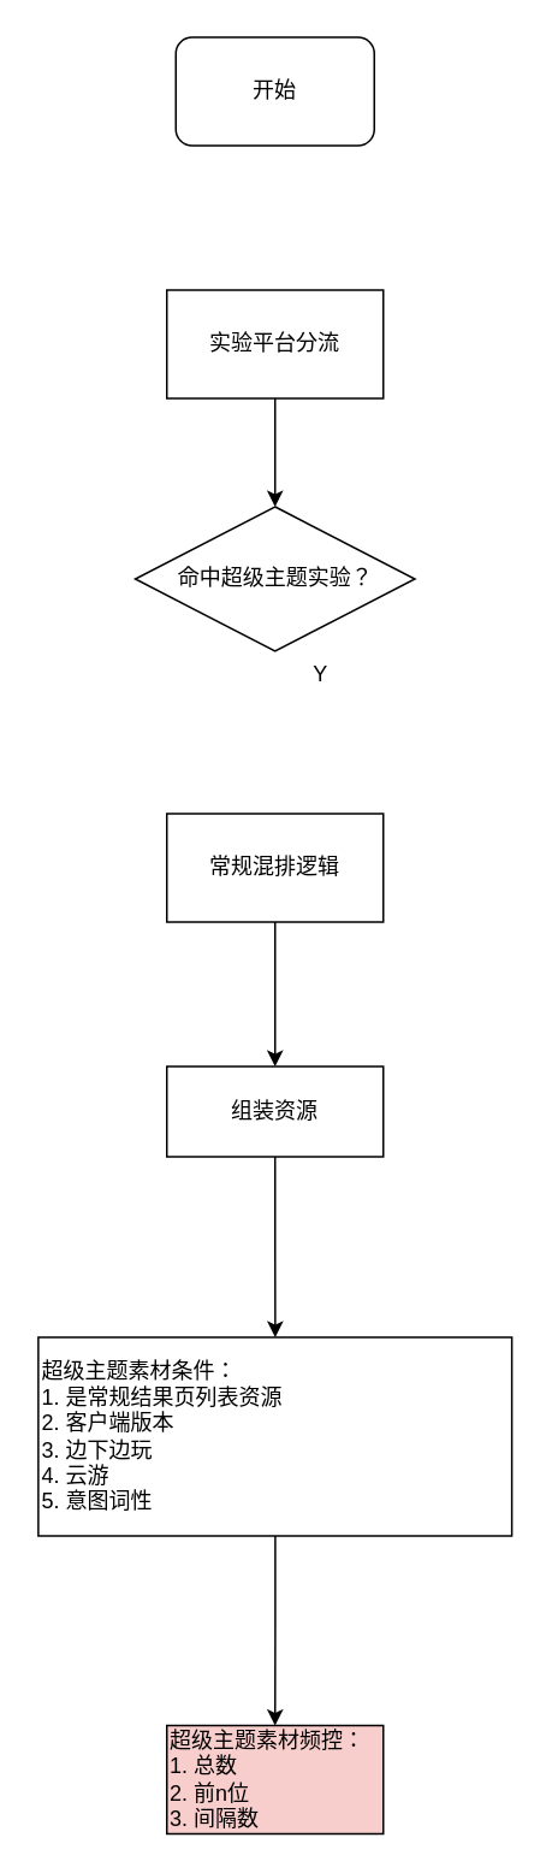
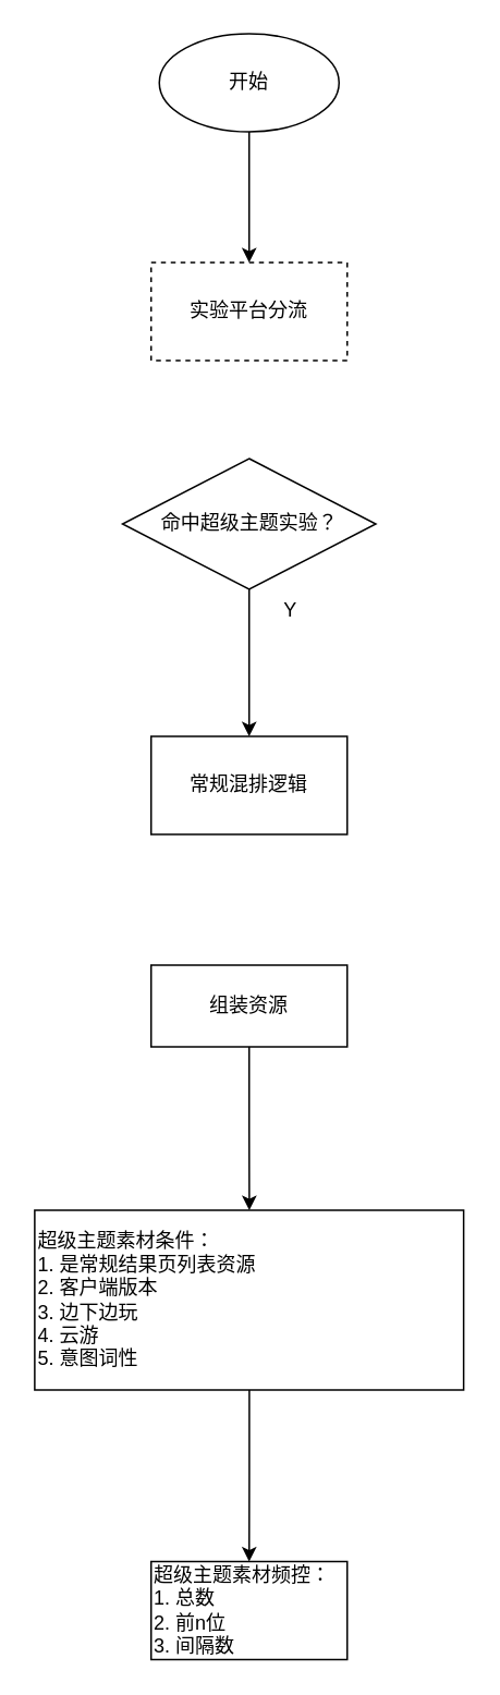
  <mxCell id="0" />
  <mxCell id="1" parent="0" />
- <mxCell id="3" value="开始" style="whiteSpace=wrap;html=1;rounded=1;" vertex="1" parent="1"><mxGeometry x="97" y="20" width="110" height="60" as="geometry" /></mxCell>
- <mxCell id="4" value="" style="edgeStyle=orthogonalEdgeStyle;rounded=0;orthogonalLoop=1;jettySize=auto;html=1;" edge="1" parent="1" source="5" target="7"><mxGeometry relative="1" as="geometry" /></mxCell>
- <mxCell id="5" value="实验平台分流" style="whiteSpace=wrap;html=1;" vertex="1" parent="1"><mxGeometry x="92" y="160" width="120" height="60" as="geometry" /></mxCell>
+ <mxCell id="2" value="" style="edgeStyle=orthogonalEdgeStyle;rounded=0;orthogonalLoop=1;jettySize=auto;html=1;" edge="1" parent="1" source="3" target="5"><mxGeometry relative="1" as="geometry" /></mxCell>
+ <mxCell id="3" value="开始" style="ellipse;whiteSpace=wrap;html=1;" vertex="1" parent="1"><mxGeometry x="97" y="20" width="110" height="60" as="geometry" /></mxCell>
+ <mxCell id="5" value="实验平台分流" style="whiteSpace=wrap;html=1;dashed=1;" vertex="1" parent="1"><mxGeometry x="92" y="160" width="120" height="60" as="geometry" /></mxCell>
+ <mxCell id="6" value="" style="edgeStyle=orthogonalEdgeStyle;rounded=0;orthogonalLoop=1;jettySize=auto;html=1;" edge="1" parent="1" source="7" target="9"><mxGeometry relative="1" as="geometry" /></mxCell>
  <mxCell id="7" value="命中超级主题实验？" style="rhombus;whiteSpace=wrap;html=1;" vertex="1" parent="1"><mxGeometry x="74.5" y="280" width="155" height="80" as="geometry" /></mxCell>
- <mxCell id="8" value="" style="edgeStyle=orthogonalEdgeStyle;rounded=0;orthogonalLoop=1;jettySize=auto;html=1;" edge="1" parent="1" source="9" target="12"><mxGeometry relative="1" as="geometry" /></mxCell>
  <mxCell id="9" value="常规混排逻辑" style="whiteSpace=wrap;html=1;" vertex="1" parent="1"><mxGeometry x="92" y="450" width="120" height="60" as="geometry" /></mxCell>
  <mxCell id="10" value="Y" style="text;html=1;align=center;verticalAlign=middle;resizable=0;points=[];autosize=1;strokeColor=none;fillColor=none;" vertex="1" parent="1"><mxGeometry x="162" y="358" width="30" height="30" as="geometry" /></mxCell>
  <mxCell id="11" value="" style="edgeStyle=orthogonalEdgeStyle;rounded=0;orthogonalLoop=1;jettySize=auto;html=1;" edge="1" parent="1" source="12" target="14"><mxGeometry relative="1" as="geometry" /></mxCell>
  <mxCell id="12" value="组装资源" style="whiteSpace=wrap;html=1;" vertex="1" parent="1"><mxGeometry x="92" y="590" width="120" height="50" as="geometry" /></mxCell>
  <mxCell id="13" value="" style="edgeStyle=orthogonalEdgeStyle;rounded=0;orthogonalLoop=1;jettySize=auto;html=1;" edge="1" parent="1" source="14" target="15"><mxGeometry relative="1" as="geometry" /></mxCell>
  <mxCell id="14" value="超级主题素材条件：&lt;br&gt;1. 是常规结果页列表资源&lt;br&gt;2. 客户端版本&lt;br&gt;3. 边下边玩&lt;br&gt;4. 云游&lt;br&gt;5. 意图词性" style="whiteSpace=wrap;html=1;align=left;" vertex="1" parent="1"><mxGeometry x="20.75" y="740" width="262.5" height="110" as="geometry" /></mxCell>
- <mxCell id="15" value="超级主题素材频控：&lt;br&gt;1. 总数&lt;br&gt;2. 前n位&lt;br&gt;3. 间隔数" style="whiteSpace=wrap;html=1;align=left;fillColor=#f8cecc;" vertex="1" parent="1"><mxGeometry x="92" y="955" width="120" height="60" as="geometry" /></mxCell>
+ <mxCell id="15" value="超级主题素材频控：&lt;br&gt;1. 总数&lt;br&gt;2. 前n位&lt;br&gt;3. 间隔数" style="whiteSpace=wrap;html=1;align=left;" vertex="1" parent="1"><mxGeometry x="92" y="955" width="120" height="60" as="geometry" /></mxCell>
